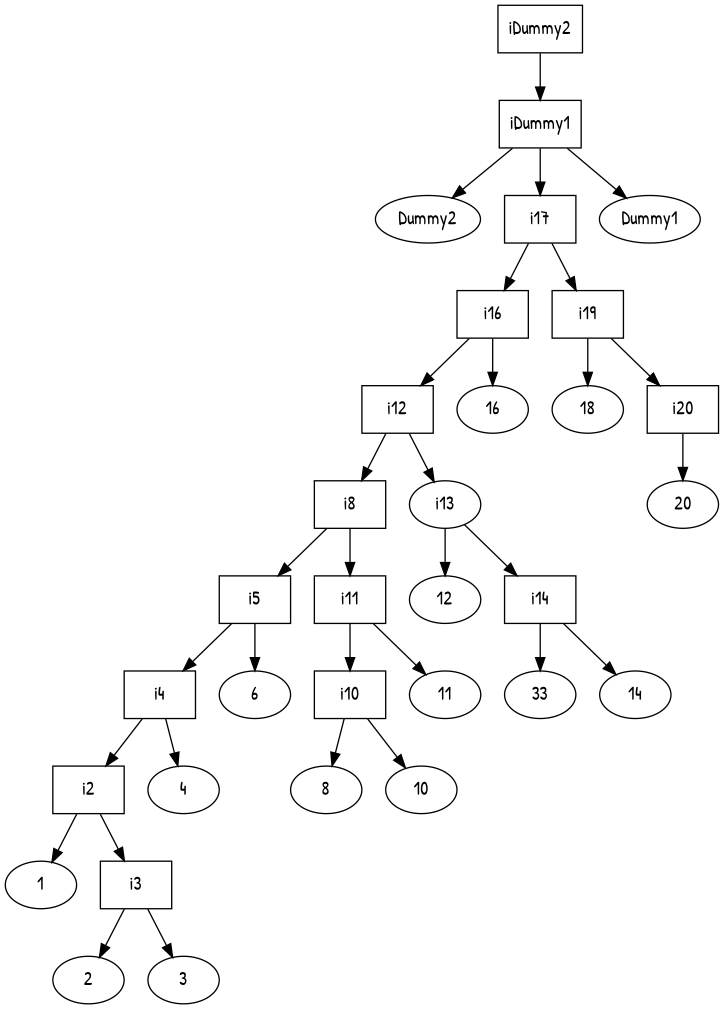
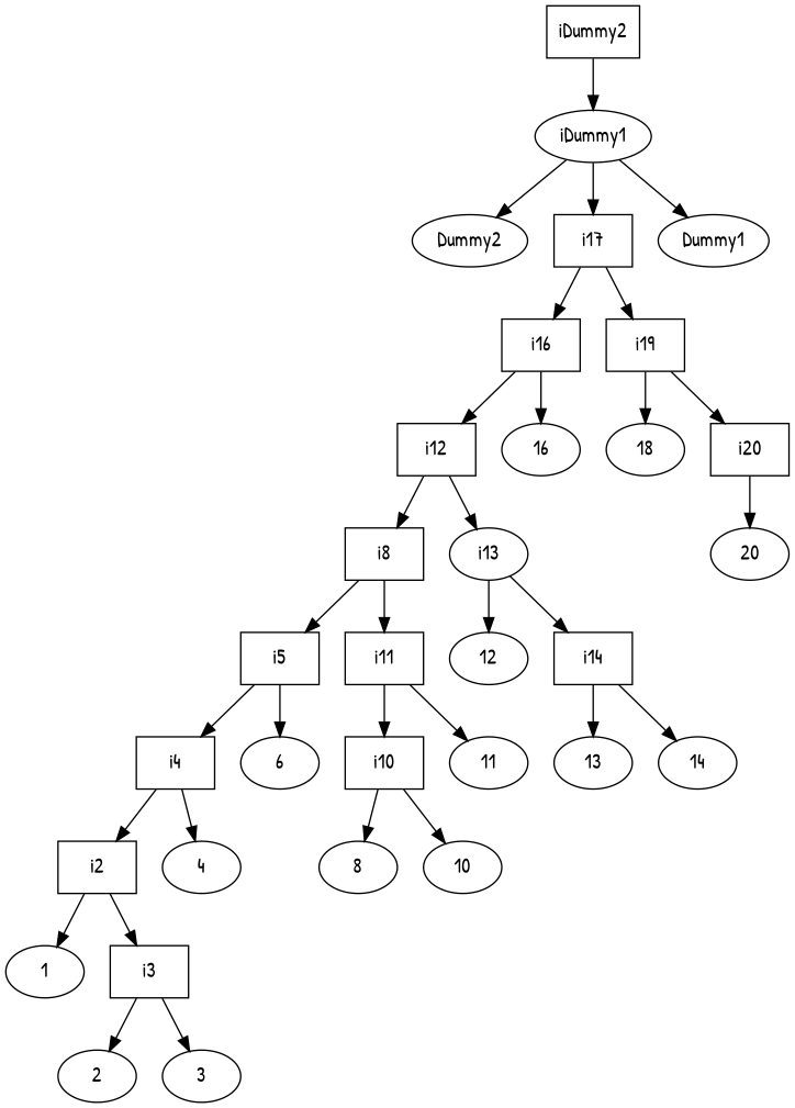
  digraph {
    fontname="Patrick Hand"
    node [fontname="Patrick Hand"]
    edge [fontname="Patrick Hand"]
    iDummy2 [shape=box]
-   iDummy1 [shape=box]
+   iDummy1 [shape=ellipse]
    Dummy2
    i17 [shape=box]
    Dummy1
    i16 [shape=box]
    i19 [shape=box]
    i12 [shape=box]
    16
    18
    i20 [shape=box]
    i8 [shape=box]
    i13 [shape=ellipse]
    20
    i5 [shape=box]
    i11 [shape=box]
    12
    i14 [shape=box]
    i4 [shape=box]
    6
    i10 [shape=box]
    11
-   13 [label=33]
+   13
    14
    i2 [shape=box]
    4
    8
    10
    1
    i3 [shape=box]
    2
    3
    iDummy2 -> iDummy1
    iDummy1 -> Dummy2
    iDummy1 -> i17
    iDummy1 -> Dummy1
    i17 -> i16
    i17 -> i19
    i16 -> i12
    i16 -> 16
    i19 -> 18
    i19 -> i20
    i12 -> i8
    i12 -> i13
    i20 -> 20
    i8 -> i5
    i8 -> i11
    i13 -> 12
    i13 -> i14
    i5 -> i4
    i5 -> 6
    i11 -> i10
    i11 -> 11
    i14 -> 13
    i14 -> 14
    i4 -> i2
    i4 -> 4
    i10 -> 8
    i10 -> 10
    i2 -> 1
    i2 -> i3
    i3 -> 2
    i3 -> 3
  }
